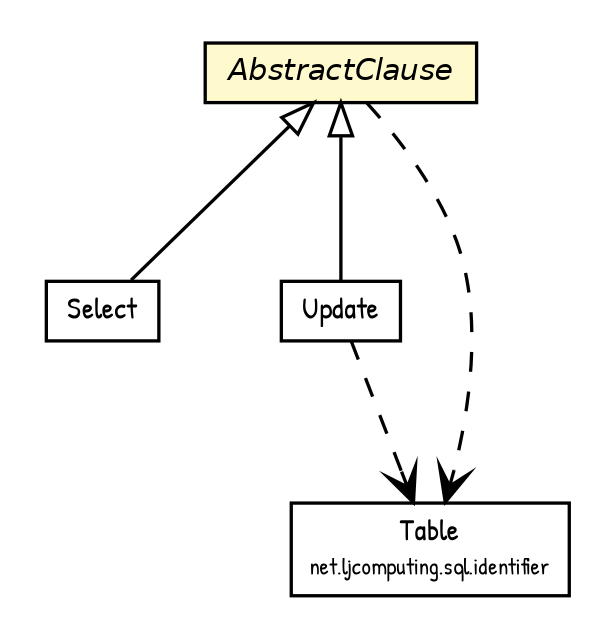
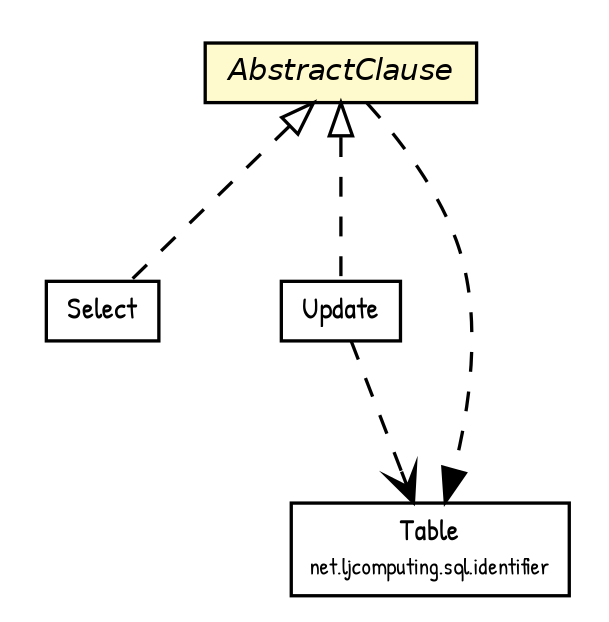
  digraph {
    fontname="Patrick Hand"
    nodesep=0.25
    ranksep=0.5
    node [fontcolor=black fontname="Patrick Hand" fontsize=9.0 shape=plaintext]
    edge [fontname="Patrick Hand" fontsize=10 headport=p labelfontname=Helvetica labelfontsize=10 tailport=p]
    n1 [label=<<table title="net.ljcomputing.sql.clause.AbstractClause" border="0" cellborder="1" cellspacing="0" cellpadding="2" port="p" bgcolor="lemonChiffon" href="./AbstractClause.html"> 		<tr><td><table border="0" cellspacing="0" cellpadding="1"> <tr><td align="center" balign="center"><font face="Helvetica-Oblique"> AbstractClause </font></td></tr> 		</table></td></tr> 		</table>>]
    n2 [label=<<table title="net.ljcomputing.sql.clause.Select" border="0" cellborder="1" cellspacing="0" cellpadding="2" port="p" href="./Select.html"> 		<tr><td><table border="0" cellspacing="0" cellpadding="1"> <tr><td align="center" balign="center"> Select </td></tr> 		</table></td></tr> 		</table>>]
    n3 [label=<<table title="net.ljcomputing.sql.clause.Update" border="0" cellborder="1" cellspacing="0" cellpadding="2" port="p" href="./Update.html"> 		<tr><td><table border="0" cellspacing="0" cellpadding="1"> <tr><td align="center" balign="center"> Update </td></tr> 		</table></td></tr> 		</table>>]
    n4 [label=<<table title="net.ljcomputing.sql.identifier.Table" border="0" cellborder="1" cellspacing="0" cellpadding="2" port="p" href="../identifier/Table.html"> 		<tr><td><table border="0" cellspacing="0" cellpadding="1"> <tr><td align="center" balign="center"> Table </td></tr> <tr><td align="center" balign="center"><font point-size="7.0"> net.ljcomputing.sql.identifier </font></td></tr> 		</table></td></tr> 		</table>>]
-   n1 -> n2 [arrowtail=empty dir=back]
-   n1 -> n3 [arrowtail=empty dir=back]
-   n1 -> n4 [arrowhead=open color=black fontcolor=black fontsize=10.0 style=dashed]
+   n1 -> n2 [arrowtail=empty dir=back style=dashed]
+   n1 -> n3 [arrowtail=empty dir=back style=dashed]
+   n1 -> n4 [arrowhead=normal color=black fontcolor=black fontsize=10.0 style=dashed]
    n3 -> n4 [arrowhead=open color=black fontcolor=black fontsize=10.0 style=dashed]
  }
